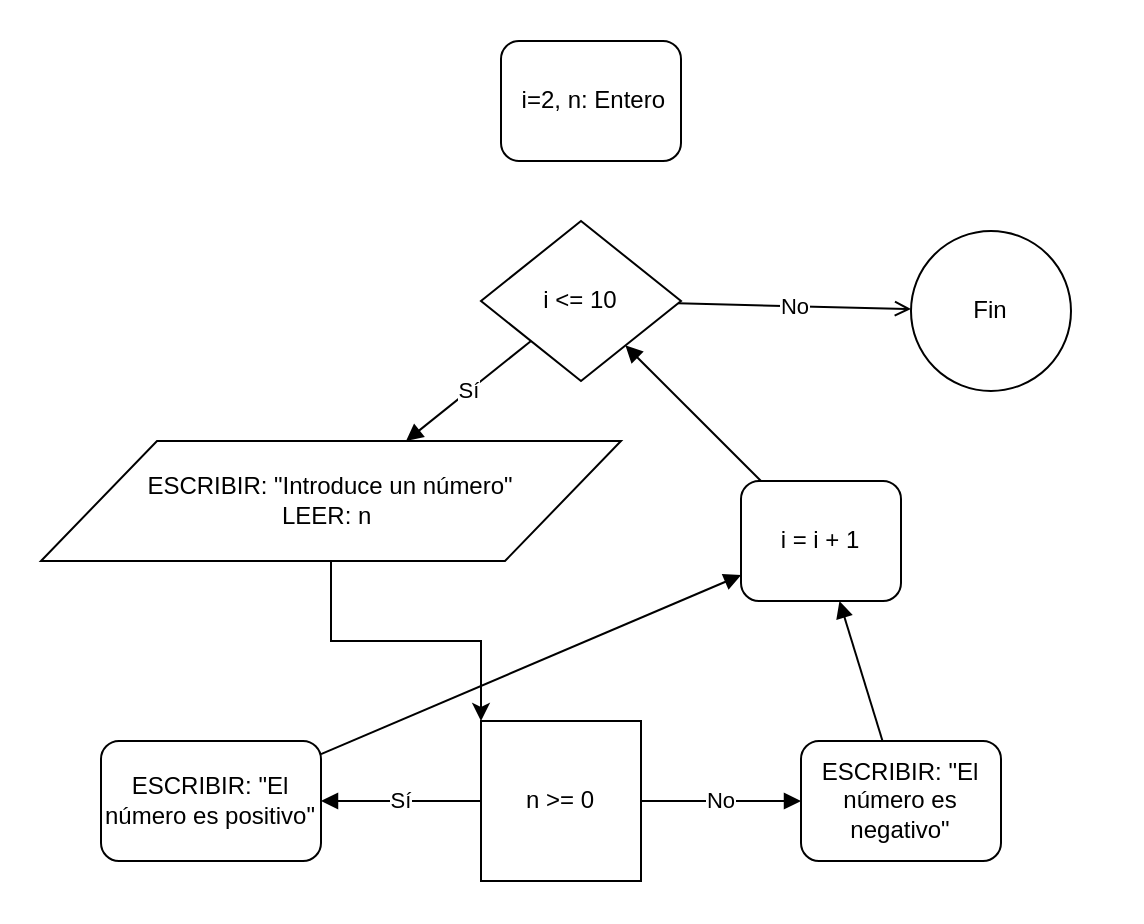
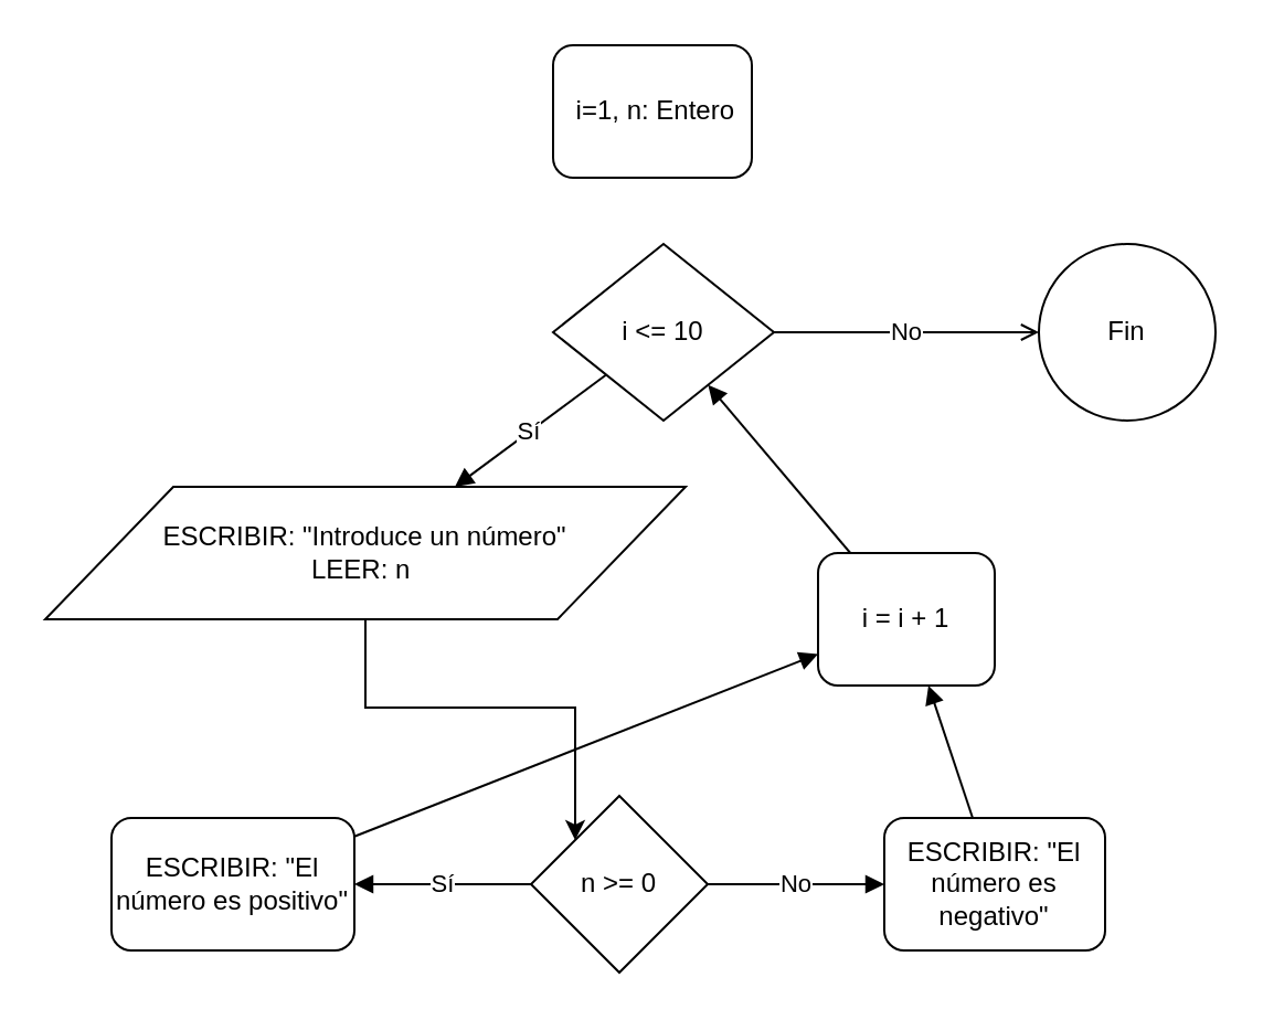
  <mxCell id="0" />
  <mxCell id="1" parent="0" />
- <mxCell id="2" value="&amp;nbsp;i=2, n: Entero" style="rounded=1;whiteSpace=wrap;html=1;" vertex="1" parent="1"><mxGeometry x="250" y="20" width="90" height="60" as="geometry" /></mxCell>
- <mxCell id="3" value="i &amp;lt;= 10" style="rhombus;whiteSpace=wrap;html=1;" vertex="1" parent="1"><mxGeometry x="240" y="110" width="100" height="80" as="geometry" /></mxCell>
+ <mxCell id="2" value="&amp;nbsp;i=1, n: Entero" style="rounded=1;whiteSpace=wrap;html=1;" vertex="1" parent="1"><mxGeometry x="250" y="20" width="90" height="60" as="geometry" /></mxCell>
+ <mxCell id="3" value="i &amp;lt;= 10" style="rhombus;whiteSpace=wrap;html=1;" vertex="1" parent="1"><mxGeometry x="250" y="110" width="100" height="80" as="geometry" /></mxCell>
  <mxCell id="4" style="edgeStyle=orthogonalEdgeStyle;rounded=0;orthogonalLoop=1;jettySize=auto;html=1;exitX=0.5;exitY=1;exitDx=0;exitDy=0;entryX=0;entryY=0;entryDx=0;entryDy=0;" edge="1" parent="1" source="5" target="6"><mxGeometry relative="1" as="geometry" /></mxCell>
  <mxCell id="5" value="ESCRIBIR: &quot;Introduce un número&quot;&lt;div&gt;LEER: n&amp;nbsp;&lt;/div&gt;" style="shape=parallelogram;perimeter=parallelogramPerimeter;whiteSpace=wrap;html=1;" vertex="1" parent="1"><mxGeometry x="20" y="220" width="290" height="60" as="geometry" /></mxCell>
- <mxCell id="6" value="n &amp;gt;= 0" style="whiteSpace=wrap;html=1;rounded=0;" vertex="1" parent="1"><mxGeometry x="240" y="360" width="80" height="80" as="geometry" /></mxCell>
+ <mxCell id="6" value="n &amp;gt;= 0" style="rhombus;whiteSpace=wrap;html=1;" vertex="1" parent="1"><mxGeometry x="240" y="360" width="80" height="80" as="geometry" /></mxCell>
  <mxCell id="7" value="ESCRIBIR: &quot;El número es positivo&quot;" style="rounded=1;whiteSpace=wrap;html=1;" vertex="1" parent="1"><mxGeometry x="50" y="370" width="110" height="60" as="geometry" /></mxCell>
  <mxCell id="8" value="ESCRIBIR: &quot;El número es negativo&quot;" style="rounded=1;whiteSpace=wrap;html=1;" vertex="1" parent="1"><mxGeometry x="400" y="370" width="100" height="60" as="geometry" /></mxCell>
- <mxCell id="9" value="i = i + 1" style="rounded=1;whiteSpace=wrap;html=1;" vertex="1" parent="1"><mxGeometry x="370" y="240" width="80" height="60" as="geometry" /></mxCell>
- <mxCell id="10" value="Fin" style="ellipse;whiteSpace=wrap;html=1;aspect=fixed;" vertex="1" parent="1"><mxGeometry x="455" y="115" width="80" height="80" as="geometry" /></mxCell>
+ <mxCell id="9" value="i = i + 1" style="rounded=1;whiteSpace=wrap;html=1;" vertex="1" parent="1"><mxGeometry x="370" y="250" width="80" height="60" as="geometry" /></mxCell>
+ <mxCell id="10" value="Fin" style="ellipse;whiteSpace=wrap;html=1;aspect=fixed;" vertex="1" parent="1"><mxGeometry x="470" y="110" width="80" height="80" as="geometry" /></mxCell>
  <mxCell id="11" value="Sí" style="endArrow=block;rounded=1;html=1;" edge="1" parent="1" source="3" target="5"><mxGeometry relative="1" as="geometry" /></mxCell>
  <mxCell id="12" value="No" style="endArrow=open;rounded=1;html=1;" edge="1" parent="1" source="3" target="10"><mxGeometry relative="1" as="geometry" /></mxCell>
  <mxCell id="13" value="Sí" style="endArrow=block;rounded=1;html=1;" edge="1" parent="1" source="6" target="7"><mxGeometry relative="1" as="geometry" /></mxCell>
  <mxCell id="14" value="No" style="endArrow=block;rounded=1;html=1;" edge="1" parent="1" source="6" target="8"><mxGeometry relative="1" as="geometry" /></mxCell>
  <mxCell id="15" value="" style="endArrow=block;rounded=1;html=1;" edge="1" parent="1" source="7" target="9"><mxGeometry relative="1" as="geometry" /></mxCell>
  <mxCell id="16" value="" style="endArrow=block;rounded=1;html=1;" edge="1" parent="1" source="8" target="9"><mxGeometry relative="1" as="geometry" /></mxCell>
  <mxCell id="17" value="" style="endArrow=block;rounded=1;html=1;" edge="1" parent="1" source="9" target="3"><mxGeometry relative="1" as="geometry" /></mxCell>
